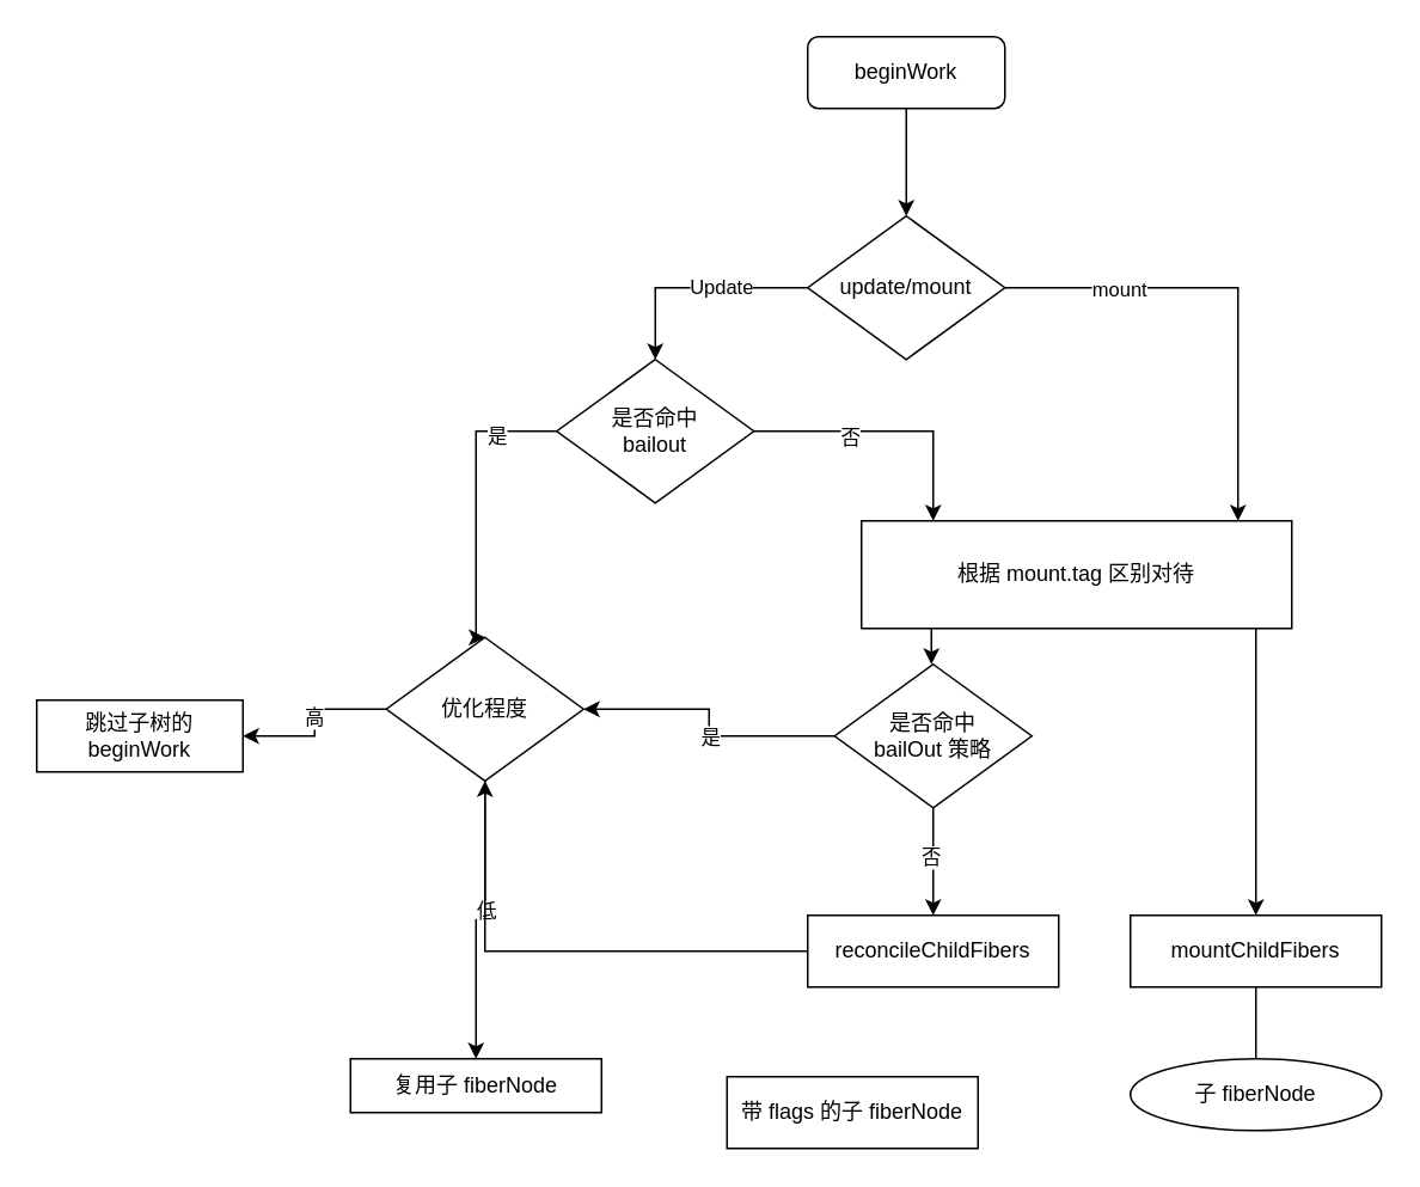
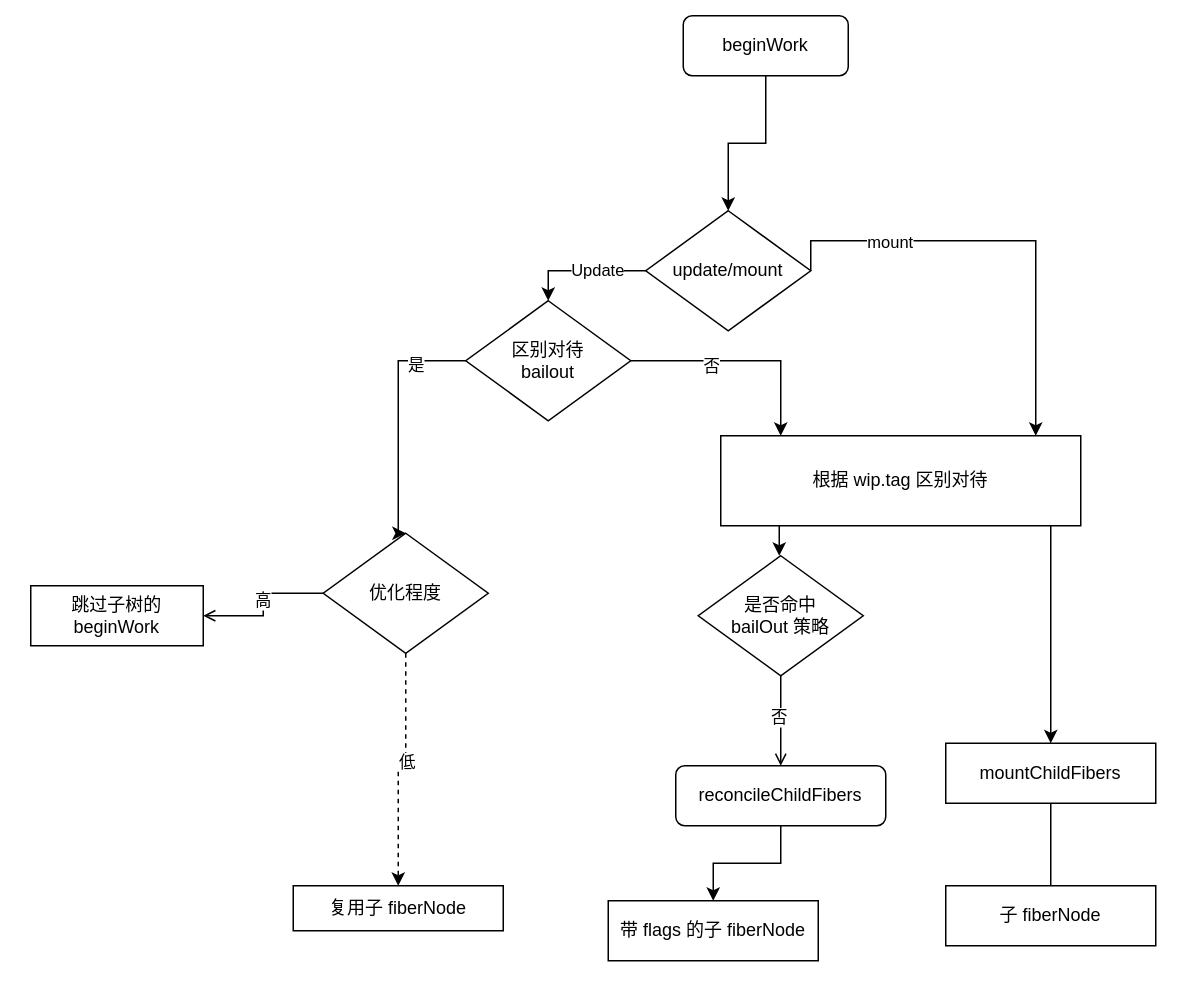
  <mxCell id="0" />
  <mxCell id="1" parent="0" />
  <mxCell id="2" style="edgeStyle=orthogonalEdgeStyle;rounded=0;orthogonalLoop=1;jettySize=auto;html=1;" edge="1" parent="1" source="3" target="8"><mxGeometry relative="1" as="geometry" /></mxCell>
- <mxCell id="3" value="beginWork" style="rounded=1;whiteSpace=wrap;html=1;" vertex="1" parent="1"><mxGeometry x="450" y="20" width="110" height="40" as="geometry" /></mxCell>
+ <mxCell id="3" value="beginWork" style="rounded=1;whiteSpace=wrap;html=1;" vertex="1" parent="1"><mxGeometry x="455" y="10" width="110" height="40" as="geometry" /></mxCell>
  <mxCell id="4" style="edgeStyle=orthogonalEdgeStyle;rounded=0;orthogonalLoop=1;jettySize=auto;html=1;exitX=1;exitY=0.5;exitDx=0;exitDy=0;" edge="1" parent="1" source="8"><mxGeometry relative="1" as="geometry"><mxPoint x="620" y="160" as="sourcePoint" /><mxPoint x="690" y="290" as="targetPoint" /><Array as="points"><mxPoint x="690" y="160" /></Array></mxGeometry></mxCell>
  <mxCell id="5" value="mount" style="edgeLabel;html=1;align=center;verticalAlign=middle;resizable=0;points=[];" vertex="1" connectable="0" parent="4"><mxGeometry x="-0.517" y="1" relative="1" as="geometry"><mxPoint y="1" as="offset" /></mxGeometry></mxCell>
  <mxCell id="6" style="edgeStyle=orthogonalEdgeStyle;rounded=0;orthogonalLoop=1;jettySize=auto;html=1;entryX=0.5;entryY=0;entryDx=0;entryDy=0;" edge="1" parent="1" source="8" target="15"><mxGeometry relative="1" as="geometry" /></mxCell>
  <mxCell id="7" value="Update" style="edgeLabel;html=1;align=center;verticalAlign=middle;resizable=0;points=[];" vertex="1" connectable="0" parent="6"><mxGeometry x="-0.216" y="-1" relative="1" as="geometry"><mxPoint as="offset" /></mxGeometry></mxCell>
- <mxCell id="8" value="update/mount" style="rhombus;whiteSpace=wrap;html=1;" vertex="1" parent="1"><mxGeometry x="450" y="120" width="110" height="80" as="geometry" /></mxCell>
+ <mxCell id="8" value="update/mount" style="rhombus;whiteSpace=wrap;html=1;" vertex="1" parent="1"><mxGeometry x="430" y="140" width="110" height="80" as="geometry" /></mxCell>
  <mxCell id="9" style="edgeStyle=orthogonalEdgeStyle;rounded=0;orthogonalLoop=1;jettySize=auto;html=1;entryX=0.5;entryY=0;entryDx=0;entryDy=0;" edge="1" parent="1" source="10" target="32"><mxGeometry relative="1" as="geometry"><Array as="points"><mxPoint x="700" y="390" /><mxPoint x="700" y="390" /></Array></mxGeometry></mxCell>
- <mxCell id="10" value="根据 mount.tag 区别对待" style="rounded=0;whiteSpace=wrap;html=1;" vertex="1" parent="1"><mxGeometry x="480" y="290" width="240" height="60" as="geometry" /></mxCell>
+ <mxCell id="10" value="根据 wip.tag 区别对待" style="rounded=0;whiteSpace=wrap;html=1;" vertex="1" parent="1"><mxGeometry x="480" y="290" width="240" height="60" as="geometry" /></mxCell>
  <mxCell id="11" style="edgeStyle=orthogonalEdgeStyle;rounded=0;orthogonalLoop=1;jettySize=auto;html=1;" edge="1" parent="1" source="15" target="10"><mxGeometry relative="1" as="geometry"><Array as="points"><mxPoint x="520" y="240" /></Array></mxGeometry></mxCell>
  <mxCell id="12" value="否" style="edgeLabel;html=1;align=center;verticalAlign=middle;resizable=0;points=[];" vertex="1" connectable="0" parent="11"><mxGeometry x="-0.293" y="-3" relative="1" as="geometry"><mxPoint as="offset" /></mxGeometry></mxCell>
  <mxCell id="13" style="edgeStyle=orthogonalEdgeStyle;rounded=0;orthogonalLoop=1;jettySize=auto;html=1;entryX=0.5;entryY=0;entryDx=0;entryDy=0;" edge="1" parent="1" source="15" target="20"><mxGeometry relative="1" as="geometry"><Array as="points"><mxPoint x="265" y="240" /></Array></mxGeometry></mxCell>
  <mxCell id="14" value="是" style="edgeLabel;html=1;align=center;verticalAlign=middle;resizable=0;points=[];" vertex="1" connectable="0" parent="13"><mxGeometry x="-0.59" y="2" relative="1" as="geometry"><mxPoint as="offset" /></mxGeometry></mxCell>
- <mxCell id="15" value="是否命中&lt;br&gt;bailout" style="rhombus;whiteSpace=wrap;html=1;" vertex="1" parent="1"><mxGeometry x="310" y="200" width="110" height="80" as="geometry" /></mxCell>
- <mxCell id="16" style="edgeStyle=orthogonalEdgeStyle;rounded=0;orthogonalLoop=1;jettySize=auto;html=1;entryX=1;entryY=0.5;entryDx=0;entryDy=0;" edge="1" parent="1" source="20" target="21"><mxGeometry relative="1" as="geometry" /></mxCell>
+ <mxCell id="15" value="区别对待&lt;br&gt;bailout" style="rhombus;whiteSpace=wrap;html=1;" vertex="1" parent="1"><mxGeometry x="310" y="200" width="110" height="80" as="geometry" /></mxCell>
+ <mxCell id="16" style="edgeStyle=orthogonalEdgeStyle;rounded=0;orthogonalLoop=1;jettySize=auto;html=1;entryX=1;entryY=0.5;entryDx=0;entryDy=0;endArrow=open;" edge="1" parent="1" source="20" target="21"><mxGeometry relative="1" as="geometry" /></mxCell>
  <mxCell id="17" value="高" style="edgeLabel;html=1;align=center;verticalAlign=middle;resizable=0;points=[];" vertex="1" connectable="0" parent="16"><mxGeometry x="-0.08" y="-1" relative="1" as="geometry"><mxPoint as="offset" /></mxGeometry></mxCell>
- <mxCell id="18" style="edgeStyle=orthogonalEdgeStyle;rounded=0;orthogonalLoop=1;jettySize=auto;html=1;" edge="1" parent="1" source="20" target="28"><mxGeometry relative="1" as="geometry" /></mxCell>
+ <mxCell id="18" style="edgeStyle=orthogonalEdgeStyle;rounded=0;orthogonalLoop=1;jettySize=auto;html=1;dashed=1;" edge="1" parent="1" source="20" target="28"><mxGeometry relative="1" as="geometry" /></mxCell>
  <mxCell id="19" value="低" style="edgeLabel;html=1;align=center;verticalAlign=middle;resizable=0;points=[];" vertex="1" connectable="0" parent="18"><mxGeometry x="-0.095" relative="1" as="geometry"><mxPoint as="offset" /></mxGeometry></mxCell>
  <mxCell id="20" value="优化程度" style="rhombus;whiteSpace=wrap;html=1;" vertex="1" parent="1"><mxGeometry x="215" y="355" width="110" height="80" as="geometry" /></mxCell>
  <mxCell id="21" value="跳过子树的 beginWork" style="rounded=0;whiteSpace=wrap;html=1;" vertex="1" parent="1"><mxGeometry x="20" y="390" width="115" height="40" as="geometry" /></mxCell>
- <mxCell id="22" style="edgeStyle=orthogonalEdgeStyle;rounded=0;orthogonalLoop=1;jettySize=auto;html=1;" edge="1" parent="1" source="26" target="20"><mxGeometry relative="1" as="geometry" /></mxCell>
- <mxCell id="23" value="是" style="edgeLabel;html=1;align=center;verticalAlign=middle;resizable=0;points=[];" vertex="1" connectable="0" parent="22"><mxGeometry x="-0.099" relative="1" as="geometry"><mxPoint as="offset" /></mxGeometry></mxCell>
- <mxCell id="24" value="" style="edgeStyle=orthogonalEdgeStyle;rounded=0;orthogonalLoop=1;jettySize=auto;html=1;" edge="1" parent="1" source="26" target="30"><mxGeometry relative="1" as="geometry" /></mxCell>
+ <mxCell id="24" value="" style="edgeStyle=orthogonalEdgeStyle;rounded=0;orthogonalLoop=1;jettySize=auto;html=1;endArrow=open;" edge="1" parent="1" source="26" target="30"><mxGeometry relative="1" as="geometry" /></mxCell>
  <mxCell id="25" value="否" style="edgeLabel;html=1;align=center;verticalAlign=middle;resizable=0;points=[];" vertex="1" connectable="0" parent="24"><mxGeometry x="-0.089" y="-2" relative="1" as="geometry"><mxPoint as="offset" /></mxGeometry></mxCell>
  <mxCell id="26" value="是否命中&lt;br&gt;bailOut 策略" style="rhombus;whiteSpace=wrap;html=1;" vertex="1" parent="1"><mxGeometry x="465" y="370" width="110" height="80" as="geometry" /></mxCell>
  <mxCell id="27" style="edgeStyle=orthogonalEdgeStyle;rounded=0;orthogonalLoop=1;jettySize=auto;html=1;" edge="1" parent="1" source="10"><mxGeometry relative="1" as="geometry"><mxPoint x="519" y="370" as="targetPoint" /><Array as="points"><mxPoint x="519" y="360" /><mxPoint x="519" y="360" /></Array></mxGeometry></mxCell>
  <mxCell id="28" value="复用子 fiberNode" style="rounded=0;whiteSpace=wrap;html=1;" vertex="1" parent="1"><mxGeometry x="195" y="590" width="140" height="30" as="geometry" /></mxCell>
- <mxCell id="29" value="" style="edgeStyle=orthogonalEdgeStyle;rounded=0;orthogonalLoop=1;jettySize=auto;html=1;" edge="1" parent="1" source="30" target="20"><mxGeometry relative="1" as="geometry" /></mxCell>
- <mxCell id="30" value="reconcileChildFibers" style="rounded=0;whiteSpace=wrap;html=1;" vertex="1" parent="1"><mxGeometry x="450" y="510" width="140" height="40" as="geometry" /></mxCell>
+ <mxCell id="29" value="" style="edgeStyle=orthogonalEdgeStyle;rounded=0;orthogonalLoop=1;jettySize=auto;html=1;" edge="1" parent="1" source="30" target="33"><mxGeometry relative="1" as="geometry" /></mxCell>
+ <mxCell id="30" value="reconcileChildFibers" style="whiteSpace=wrap;html=1;rounded=1;" vertex="1" parent="1"><mxGeometry x="450" y="510" width="140" height="40" as="geometry" /></mxCell>
  <mxCell id="31" value="" style="edgeStyle=orthogonalEdgeStyle;rounded=0;orthogonalLoop=1;jettySize=auto;html=1;endArrow=none;" edge="1" parent="1" source="32" target="34"><mxGeometry relative="1" as="geometry" /></mxCell>
- <mxCell id="32" value="mountChildFibers" style="rounded=0;whiteSpace=wrap;html=1;" vertex="1" parent="1"><mxGeometry x="630" y="510" width="140" height="40" as="geometry" /></mxCell>
+ <mxCell id="32" value="mountChildFibers" style="rounded=0;whiteSpace=wrap;html=1;" vertex="1" parent="1"><mxGeometry x="630" y="495" width="140" height="40" as="geometry" /></mxCell>
  <mxCell id="33" value="带 flags 的子 fiberNode" style="rounded=0;whiteSpace=wrap;html=1;" vertex="1" parent="1"><mxGeometry x="405" y="600" width="140" height="40" as="geometry" /></mxCell>
- <mxCell id="34" value="子 fiberNode" style="ellipse;whiteSpace=wrap;html=1;" vertex="1" parent="1"><mxGeometry x="630" y="590" width="140" height="40" as="geometry" /></mxCell>
+ <mxCell id="34" value="子 fiberNode" style="rounded=0;whiteSpace=wrap;html=1;" vertex="1" parent="1"><mxGeometry x="630" y="590" width="140" height="40" as="geometry" /></mxCell>
